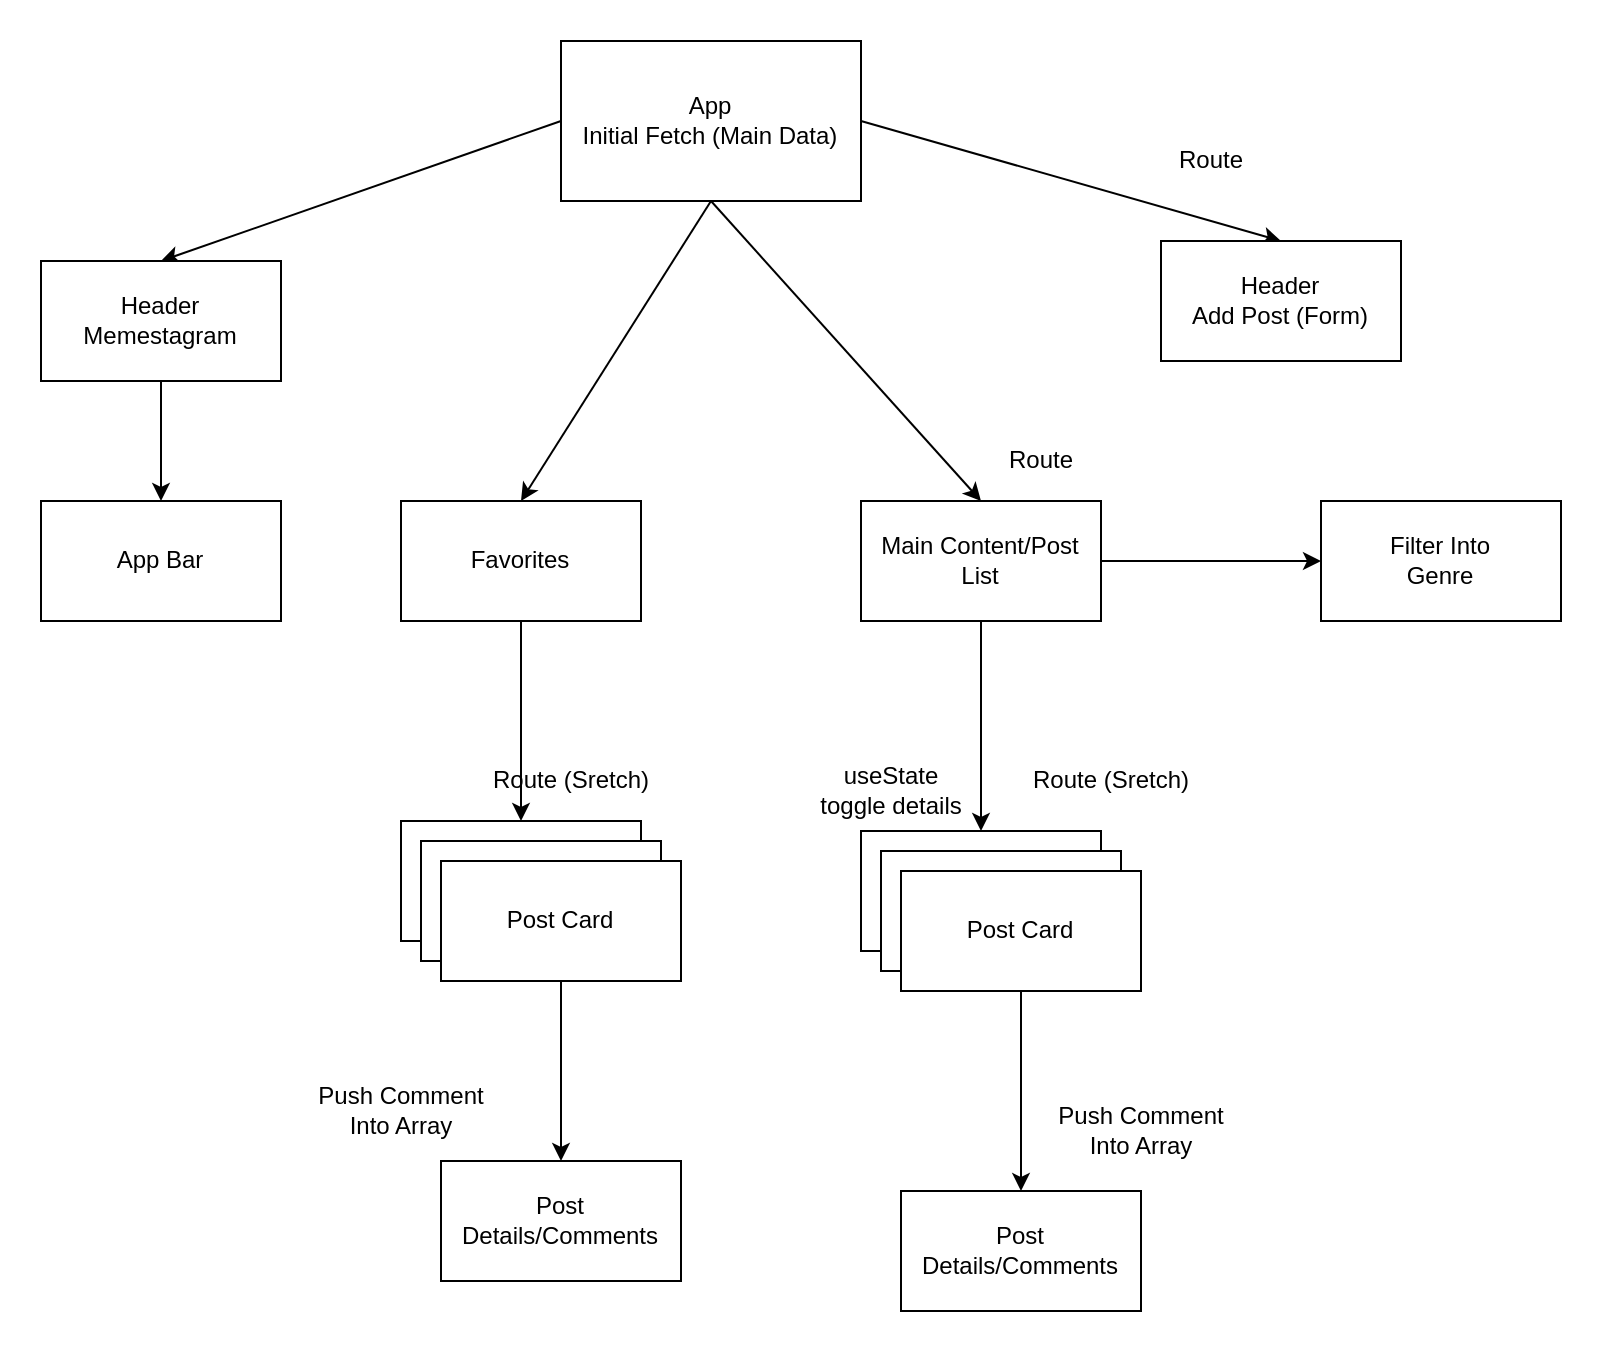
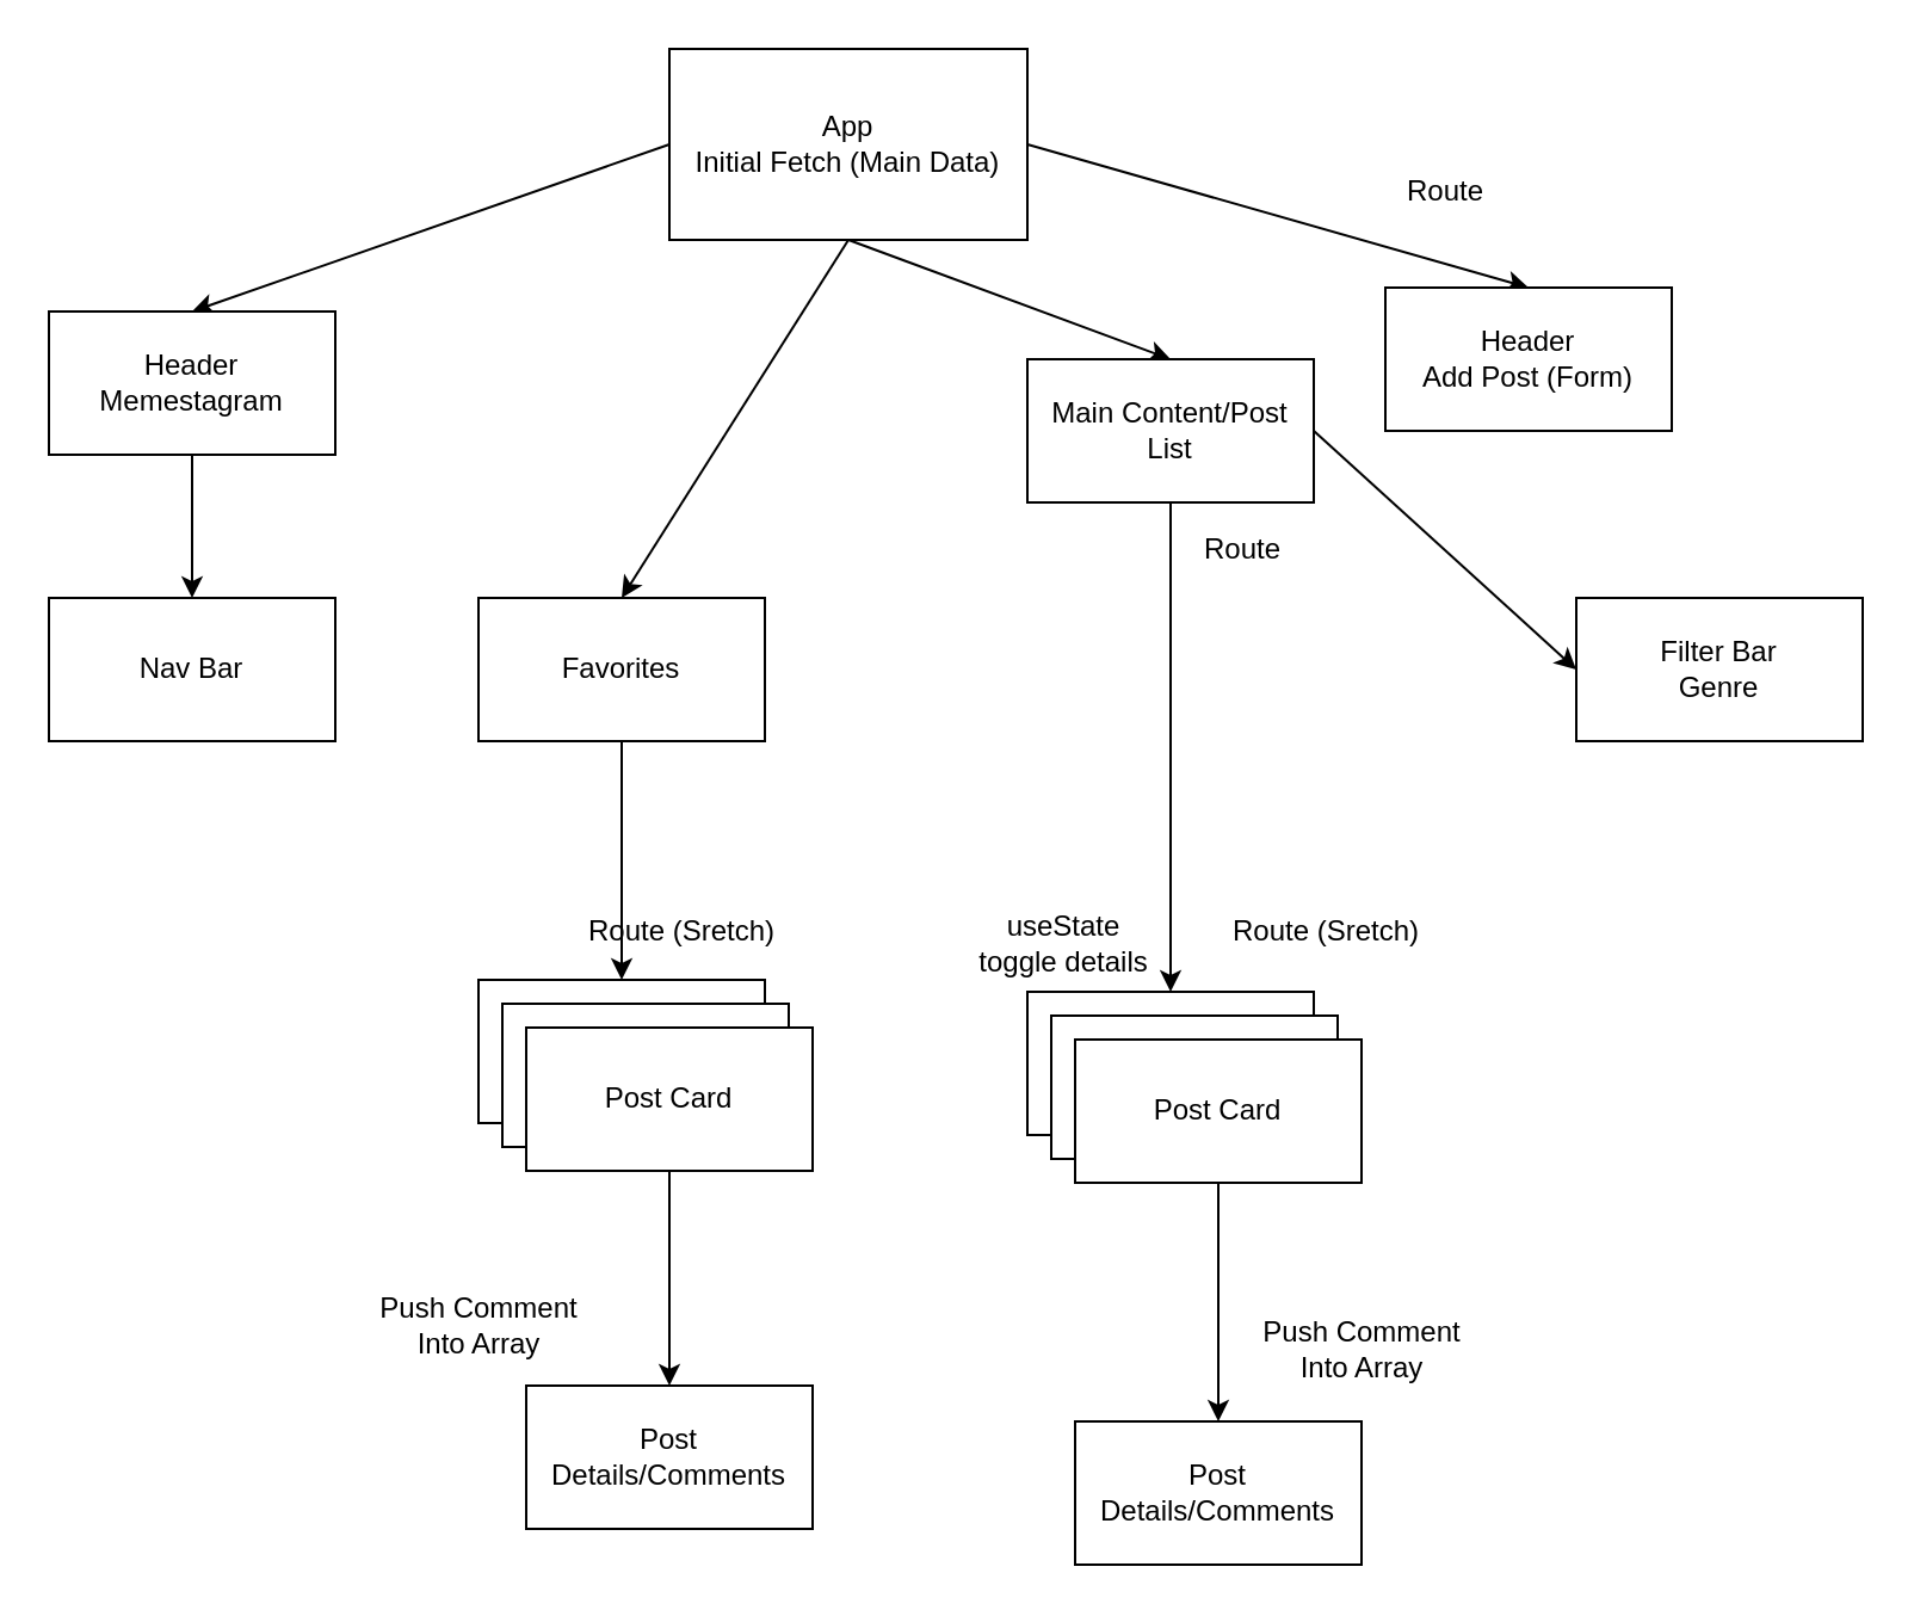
  <mxCell id="0" />
  <mxCell id="1" parent="0" />
  <mxCell id="2" style="edgeStyle=none;html=1;exitX=0.5;exitY=1;exitDx=0;exitDy=0;entryX=0.5;entryY=0;entryDx=0;entryDy=0;" edge="1" parent="1" source="6" target="13"><mxGeometry relative="1" as="geometry" /></mxCell>
  <mxCell id="3" style="edgeStyle=none;html=1;exitX=0.5;exitY=1;exitDx=0;exitDy=0;entryX=0.5;entryY=0;entryDx=0;entryDy=0;" edge="1" parent="1" source="6" target="25"><mxGeometry relative="1" as="geometry" /></mxCell>
  <mxCell id="4" style="edgeStyle=none;html=1;exitX=0;exitY=0.5;exitDx=0;exitDy=0;entryX=0.5;entryY=0;entryDx=0;entryDy=0;" edge="1" parent="1" source="6" target="8"><mxGeometry relative="1" as="geometry" /></mxCell>
  <mxCell id="5" style="edgeStyle=none;html=1;exitX=1;exitY=0.5;exitDx=0;exitDy=0;entryX=0.5;entryY=0;entryDx=0;entryDy=0;" edge="1" parent="1" source="6" target="10"><mxGeometry relative="1" as="geometry" /></mxCell>
  <mxCell id="6" value="App&lt;br&gt;Initial Fetch (Main Data)" style="whiteSpace=wrap;html=1;" parent="1" vertex="1"><mxGeometry x="280" width="150" height="80" as="geometry" y="20" /></mxCell>
  <mxCell id="7" style="edgeStyle=none;html=1;exitX=0.5;exitY=1;exitDx=0;exitDy=0;entryX=0.5;entryY=0;entryDx=0;entryDy=0;" edge="1" parent="1" source="8" target="23"><mxGeometry relative="1" as="geometry" /></mxCell>
  <mxCell id="8" value="Header&lt;br&gt;Memestagram" style="whiteSpace=wrap;html=1;" parent="1" vertex="1"><mxGeometry x="20" y="130" width="120" height="60" as="geometry" /></mxCell>
- <mxCell id="9" value="Filter Into&lt;br&gt;Genre" style="whiteSpace=wrap;html=1;" parent="1" vertex="1"><mxGeometry x="660" y="250" width="120" height="60" as="geometry" /></mxCell>
+ <mxCell id="9" value="Filter Bar&lt;br&gt;Genre" style="whiteSpace=wrap;html=1;" parent="1" vertex="1"><mxGeometry x="660" y="250" width="120" height="60" as="geometry" /></mxCell>
  <mxCell id="10" value="Header&lt;br&gt;Add Post (Form)" style="whiteSpace=wrap;html=1;" parent="1" vertex="1"><mxGeometry x="580" y="120" width="120" height="60" as="geometry" /></mxCell>
  <mxCell id="11" style="edgeStyle=none;html=1;exitX=0.5;exitY=1;exitDx=0;exitDy=0;entryX=0.5;entryY=0;entryDx=0;entryDy=0;" edge="1" parent="1" source="13" target="14"><mxGeometry relative="1" as="geometry" /></mxCell>
  <mxCell id="12" style="edgeStyle=none;html=1;exitX=1;exitY=0.5;exitDx=0;exitDy=0;entryX=0;entryY=0.5;entryDx=0;entryDy=0;" edge="1" parent="1" source="13" target="9"><mxGeometry relative="1" as="geometry" /></mxCell>
- <mxCell id="13" value="Main Content/Post List" style="whiteSpace=wrap;html=1;" parent="1" vertex="1"><mxGeometry x="430" y="250" width="120" height="60" as="geometry" /></mxCell>
+ <mxCell id="13" value="Main Content/Post List" style="whiteSpace=wrap;html=1;" parent="1" vertex="1"><mxGeometry x="430" y="150" width="120" height="60" as="geometry" /></mxCell>
  <mxCell id="14" value="Post" style="whiteSpace=wrap;html=1;" parent="1" vertex="1"><mxGeometry x="430" y="415" width="120" height="60" as="geometry" /></mxCell>
  <mxCell id="15" value="Post" style="whiteSpace=wrap;html=1;" parent="1" vertex="1"><mxGeometry x="440" y="425" width="120" height="60" as="geometry" /></mxCell>
  <mxCell id="16" value="Post Card" style="whiteSpace=wrap;html=1;" parent="1" vertex="1"><mxGeometry x="450" y="435" width="120" height="60" as="geometry" /></mxCell>
  <mxCell id="17" style="edgeStyle=none;html=1;entryX=0.5;entryY=0;entryDx=0;entryDy=0;exitX=0.5;exitY=1;exitDx=0;exitDy=0;" parent="1" source="16" target="18" edge="1"><mxGeometry relative="1" as="geometry"><mxPoint x="540" y="535" as="sourcePoint" /><mxPoint x="510" y="585" as="targetPoint" /></mxGeometry></mxCell>
  <mxCell id="18" value="Post Details/Comments" style="whiteSpace=wrap;html=1;" parent="1" vertex="1"><mxGeometry x="450" y="595" width="120" height="60" as="geometry" /></mxCell>
  <mxCell id="19" value="useState&lt;br&gt;toggle details" style="text;html=1;resizable=0;autosize=1;align=center;verticalAlign=middle;points=[];fillColor=none;strokeColor=none;rounded=0;" parent="1" vertex="1"><mxGeometry x="400" y="380" width="90" height="30" as="geometry" /></mxCell>
  <mxCell id="20" value="Route" style="text;html=1;resizable=0;autosize=1;align=center;verticalAlign=middle;points=[];fillColor=none;strokeColor=none;rounded=0;" vertex="1" parent="1"><mxGeometry x="580" y="70" width="50" height="20" as="geometry" /></mxCell>
  <mxCell id="21" value="Route" style="text;html=1;resizable=0;autosize=1;align=center;verticalAlign=middle;points=[];fillColor=none;strokeColor=none;rounded=0;" vertex="1" parent="1"><mxGeometry x="495" y="220" width="50" height="20" as="geometry" /></mxCell>
  <mxCell id="22" value="Push Comment&lt;br&gt;Into Array" style="text;html=1;resizable=0;autosize=1;align=center;verticalAlign=middle;points=[];fillColor=none;strokeColor=none;rounded=0;" vertex="1" parent="1"><mxGeometry x="520" y="550" width="100" height="30" as="geometry" /></mxCell>
- <mxCell id="23" value="App Bar&lt;br&gt;" style="whiteSpace=wrap;html=1;" vertex="1" parent="1"><mxGeometry x="20" y="250" width="120" height="60" as="geometry" /></mxCell>
+ <mxCell id="23" value="Nav Bar&lt;br&gt;" style="whiteSpace=wrap;html=1;" vertex="1" parent="1"><mxGeometry x="20" y="250" width="120" height="60" as="geometry" /></mxCell>
  <mxCell id="24" style="edgeStyle=none;html=1;exitX=0.5;exitY=1;exitDx=0;exitDy=0;entryX=0.5;entryY=0;entryDx=0;entryDy=0;" edge="1" parent="1" source="25" target="27"><mxGeometry relative="1" as="geometry" /></mxCell>
  <mxCell id="25" value="Favorites" style="whiteSpace=wrap;html=1;" vertex="1" parent="1"><mxGeometry x="200" y="250" width="120" height="60" as="geometry" /></mxCell>
  <mxCell id="26" value="Route (Sretch)" style="text;html=1;resizable=0;autosize=1;align=center;verticalAlign=middle;points=[];fillColor=none;strokeColor=none;rounded=0;" vertex="1" parent="1"><mxGeometry x="510" y="380" width="90" height="20" as="geometry" /></mxCell>
  <mxCell id="27" value="Post" style="whiteSpace=wrap;html=1;" vertex="1" parent="1"><mxGeometry x="200" y="410" width="120" height="60" as="geometry" /></mxCell>
  <mxCell id="28" value="Post" style="whiteSpace=wrap;html=1;" vertex="1" parent="1"><mxGeometry x="210" y="420" width="120" height="60" as="geometry" /></mxCell>
  <mxCell id="29" value="Post Card" style="whiteSpace=wrap;html=1;" vertex="1" parent="1"><mxGeometry x="220" y="430" width="120" height="60" as="geometry" /></mxCell>
  <mxCell id="30" style="edgeStyle=none;html=1;entryX=0.5;entryY=0;entryDx=0;entryDy=0;exitX=0.5;exitY=1;exitDx=0;exitDy=0;" edge="1" parent="1" source="29" target="31"><mxGeometry relative="1" as="geometry"><mxPoint x="310" y="530" as="sourcePoint" /></mxGeometry></mxCell>
  <mxCell id="31" value="Post Details/Comments" style="whiteSpace=wrap;html=1;" vertex="1" parent="1"><mxGeometry x="220" y="580" width="120" height="60" as="geometry" /></mxCell>
  <mxCell id="32" value="Push Comment&lt;br&gt;Into Array" style="text;html=1;resizable=0;autosize=1;align=center;verticalAlign=middle;points=[];fillColor=none;strokeColor=none;rounded=0;" vertex="1" parent="1"><mxGeometry x="150" y="540" width="100" height="30" as="geometry" /></mxCell>
  <mxCell id="33" value="Route (Sretch)" style="text;html=1;resizable=0;autosize=1;align=center;verticalAlign=middle;points=[];fillColor=none;strokeColor=none;rounded=0;" vertex="1" parent="1"><mxGeometry x="240" y="380" width="90" height="20" as="geometry" /></mxCell>
